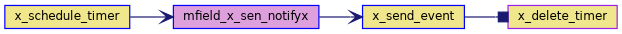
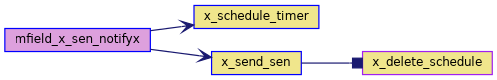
  digraph {
    rankdir=LR
    node [color=blue fillcolor=khaki fontname=Helvetica fontsize=10 shape=record style=filled]
    edge [arrowhead=vee color=midnightblue fontname=Helvetica fontsize=10 labelfontname=Helvetica labelfontsize=10 style=solid]
    n1 [fillcolor=plum fontcolor=black height=0.2 label=mfield_x_sen_notifyx width=0.4]
    n2 [height=0.2 label=x_schedule_timer width=0.4]
-   n3 [height=0.2 label=x_send_event width=0.4]
-   n4 [color=purple height=0.2 label=x_delete_timer width=0.4]
-   n2 -> n1
+   n3 [height=0.2 label=x_send_sen width=0.4]
+   n4 [color=purple height=0.2 label=x_delete_schedule width=0.4]
+   n1 -> n2
    n1 -> n3
    n3 -> n4 [arrowhead=box]
  }
